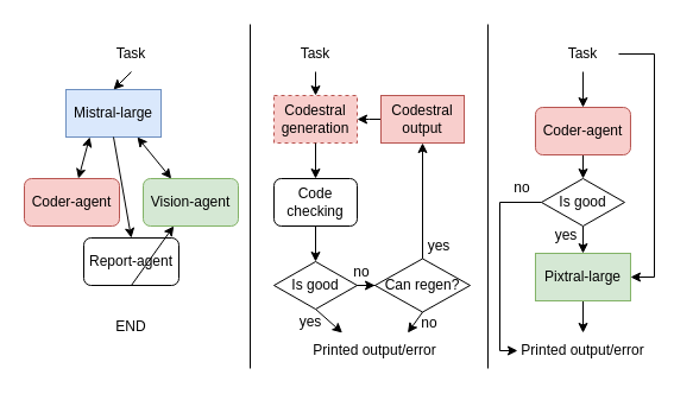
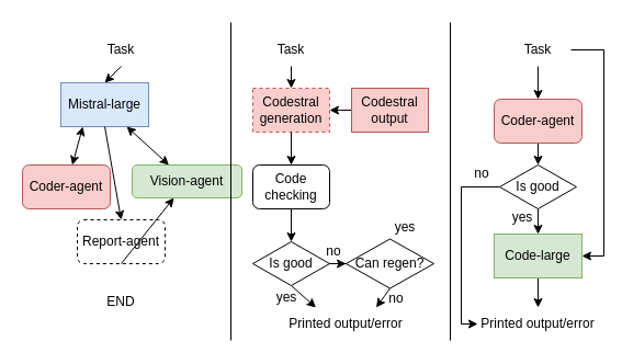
  <mxCell id="0" />
  <mxCell id="1" parent="0" />
  <mxCell id="2" value="Mistral-large" style="rounded=0;whiteSpace=wrap;html=1;fillColor=#dae8fc;strokeColor=#6c8ebf;" vertex="1" parent="1"><mxGeometry x="55" y="75" width="80" height="40" as="geometry" /></mxCell>
  <mxCell id="3" value="Coder-agent" style="rounded=1;whiteSpace=wrap;html=1;fillColor=#f8cecc;strokeColor=#b85450;" vertex="1" parent="1"><mxGeometry x="20" y="150" width="80" height="40" as="geometry" /></mxCell>
- <mxCell id="4" value="Vision-agent" style="rounded=1;whiteSpace=wrap;html=1;fillColor=#d5e8d4;strokeColor=#82b366;" vertex="1" parent="1"><mxGeometry x="120" y="150" width="80" height="40" as="geometry" /></mxCell>
- <mxCell id="5" value="Report-agent" style="rounded=1;whiteSpace=wrap;html=1;" vertex="1" parent="1"><mxGeometry x="70" y="200" width="80" height="40" as="geometry" /></mxCell>
+ <mxCell id="4" value="Vision-agent" style="rounded=1;whiteSpace=wrap;html=1;fillColor=#d5e8d4;strokeColor=#82b366;" vertex="1" parent="1"><mxGeometry x="120" y="150" width="100" height="30" as="geometry" /></mxCell>
+ <mxCell id="5" value="Report-agent" style="rounded=1;whiteSpace=wrap;html=1;dashed=1;" vertex="1" parent="1"><mxGeometry x="70" y="200" width="80" height="40" as="geometry" /></mxCell>
  <mxCell id="6" value="" style="endArrow=classic;html=1;rounded=0;exitX=0.25;exitY=1;exitDx=0;exitDy=0;startArrow=classic;startFill=1;" edge="1" parent="1" source="2" target="3"><mxGeometry width="50" height="50" relative="1" as="geometry"><mxPoint x="220" y="180" as="sourcePoint" /><mxPoint x="270" y="130" as="targetPoint" /></mxGeometry></mxCell>
  <mxCell id="7" value="" style="endArrow=classic;html=1;rounded=0;exitX=0.75;exitY=1;exitDx=0;exitDy=0;startArrow=classic;startFill=1;" edge="1" parent="1" source="2" target="4"><mxGeometry width="50" height="50" relative="1" as="geometry"><mxPoint x="95" y="130" as="sourcePoint" /><mxPoint x="74" y="160" as="targetPoint" /></mxGeometry></mxCell>
  <mxCell id="8" value="" style="endArrow=classic;html=1;rounded=0;exitX=0.5;exitY=1;exitDx=0;exitDy=0;entryX=0.5;entryY=0;entryDx=0;entryDy=0;" edge="1" parent="1" source="2" target="5"><mxGeometry width="50" height="50" relative="1" as="geometry"><mxPoint x="220" y="180" as="sourcePoint" /><mxPoint x="270" y="130" as="targetPoint" /></mxGeometry></mxCell>
  <mxCell id="9" value="" style="endArrow=classic;html=1;rounded=0;exitX=0.5;exitY=1;exitDx=0;exitDy=0;" edge="1" parent="1" source="5" target="4"><mxGeometry width="50" height="50" relative="1" as="geometry"><mxPoint x="220" y="180" as="sourcePoint" /><mxPoint x="110" y="260" as="targetPoint" /></mxGeometry></mxCell>
  <mxCell id="10" value="END" style="text;html=1;align=center;verticalAlign=middle;whiteSpace=wrap;rounded=0;" vertex="1" parent="1"><mxGeometry x="80" y="260" width="60" height="30" as="geometry" /></mxCell>
  <mxCell id="11" value="" style="endArrow=none;html=1;rounded=0;" edge="1" parent="1"><mxGeometry width="50" height="50" relative="1" as="geometry"><mxPoint x="210" y="310" as="sourcePoint" /><mxPoint x="210" y="20" as="targetPoint" /></mxGeometry></mxCell>
  <mxCell id="12" value="" style="endArrow=classic;html=1;rounded=0;exitX=0.5;exitY=1;exitDx=0;exitDy=0;entryX=0.5;entryY=0;entryDx=0;entryDy=0;" edge="1" parent="1" source="20" target="13"><mxGeometry width="50" height="50" relative="1" as="geometry"><mxPoint x="265" y="80" as="sourcePoint" /><mxPoint x="264.76" y="120" as="targetPoint" /></mxGeometry></mxCell>
  <mxCell id="13" value="Codestral&lt;div&gt;generation&lt;/div&gt;" style="rounded=0;whiteSpace=wrap;html=1;fillColor=#f8cecc;strokeColor=#b85450;dashed=1;" vertex="1" parent="1"><mxGeometry x="230" y="80" width="70" height="40" as="geometry" /></mxCell>
  <mxCell id="14" value="" style="edgeStyle=orthogonalEdgeStyle;rounded=0;orthogonalLoop=1;jettySize=auto;html=1;entryX=0.5;entryY=0;entryDx=0;entryDy=0;" edge="1" parent="1" source="15" target="24"><mxGeometry relative="1" as="geometry" /></mxCell>
  <mxCell id="15" value="Code checking" style="rounded=1;whiteSpace=wrap;html=1;" vertex="1" parent="1"><mxGeometry x="230" y="150" width="70" height="40" as="geometry" /></mxCell>
  <mxCell id="16" value="" style="edgeStyle=orthogonalEdgeStyle;rounded=0;orthogonalLoop=1;jettySize=auto;html=1;entryX=1;entryY=0.5;entryDx=0;entryDy=0;exitX=0;exitY=0.5;exitDx=0;exitDy=0;" edge="1" parent="1" source="17" target="13"><mxGeometry relative="1" as="geometry"><Array as="points"><mxPoint x="310" y="100" /><mxPoint x="310" y="100" /></Array></mxGeometry></mxCell>
  <mxCell id="17" value="Codestral&lt;div&gt;output&lt;/div&gt;" style="rounded=0;whiteSpace=wrap;html=1;fillColor=#f8cecc;strokeColor=#b85450;" vertex="1" parent="1"><mxGeometry x="320" y="80" width="70" height="40" as="geometry" /></mxCell>
  <mxCell id="18" value="" style="endArrow=classic;html=1;rounded=0;entryX=0.5;entryY=0;entryDx=0;entryDy=0;exitX=0.5;exitY=1;exitDx=0;exitDy=0;" edge="1" parent="1" source="19" target="2"><mxGeometry width="50" height="50" relative="1" as="geometry"><mxPoint x="120.24" y="30" as="sourcePoint" /><mxPoint x="120" y="70" as="targetPoint" /></mxGeometry></mxCell>
  <mxCell id="19" value="Task" style="text;html=1;align=center;verticalAlign=middle;whiteSpace=wrap;rounded=0;" vertex="1" parent="1"><mxGeometry x="80" y="30" width="60" height="30" as="geometry" /></mxCell>
  <mxCell id="20" value="Task" style="text;html=1;align=center;verticalAlign=middle;whiteSpace=wrap;rounded=0;" vertex="1" parent="1"><mxGeometry x="235" y="30" width="60" height="30" as="geometry" /></mxCell>
  <mxCell id="21" value="" style="endArrow=classic;html=1;rounded=0;exitX=0.5;exitY=1;exitDx=0;exitDy=0;entryX=0.5;entryY=0;entryDx=0;entryDy=0;" edge="1" parent="1" source="13" target="15"><mxGeometry width="50" height="50" relative="1" as="geometry"><mxPoint x="260" y="180" as="sourcePoint" /><mxPoint x="310" y="130" as="targetPoint" /></mxGeometry></mxCell>
  <mxCell id="22" value="" style="edgeStyle=orthogonalEdgeStyle;rounded=0;orthogonalLoop=1;jettySize=auto;html=1;" edge="1" parent="1" source="24" target="27"><mxGeometry relative="1" as="geometry" /></mxCell>
  <mxCell id="23" value="" style="rounded=0;orthogonalLoop=1;jettySize=auto;html=1;entryX=0.25;entryY=0;entryDx=0;entryDy=0;exitX=0.5;exitY=1;exitDx=0;exitDy=0;" edge="1" parent="1" source="24" target="28"><mxGeometry relative="1" as="geometry" /></mxCell>
  <mxCell id="24" value="Is good" style="rhombus;whiteSpace=wrap;html=1;" vertex="1" parent="1"><mxGeometry x="230" y="220" width="70" height="40" as="geometry" /></mxCell>
- <mxCell id="25" value="" style="edgeStyle=orthogonalEdgeStyle;rounded=0;orthogonalLoop=1;jettySize=auto;html=1;" edge="1" parent="1" source="27" target="17"><mxGeometry relative="1" as="geometry" /></mxCell>
  <mxCell id="26" value="" style="rounded=0;orthogonalLoop=1;jettySize=auto;html=1;entryX=0.75;entryY=0;entryDx=0;entryDy=0;exitX=0.5;exitY=1;exitDx=0;exitDy=0;" edge="1" parent="1" source="27" target="28"><mxGeometry relative="1" as="geometry" /></mxCell>
  <mxCell id="27" value="Can regen?" style="rhombus;whiteSpace=wrap;html=1;" vertex="1" parent="1"><mxGeometry x="315" y="217.5" width="80" height="45" as="geometry" /></mxCell>
  <mxCell id="28" value="Printed output/error" style="text;html=1;align=center;verticalAlign=middle;whiteSpace=wrap;rounded=0;" vertex="1" parent="1"><mxGeometry x="260" y="280" width="110" height="30" as="geometry" /></mxCell>
  <mxCell id="29" value="yes" style="text;html=1;align=center;verticalAlign=middle;whiteSpace=wrap;rounded=0;" vertex="1" parent="1"><mxGeometry x="246" y="256" width="30" height="30" as="geometry" /></mxCell>
  <mxCell id="30" value="yes" style="text;html=1;align=center;verticalAlign=middle;whiteSpace=wrap;rounded=0;" vertex="1" parent="1"><mxGeometry x="354" y="190" width="30" height="33" as="geometry" /></mxCell>
  <mxCell id="31" value="no" style="text;html=1;align=center;verticalAlign=middle;whiteSpace=wrap;rounded=0;" vertex="1" parent="1"><mxGeometry x="346" y="257" width="30" height="30" as="geometry" /></mxCell>
  <mxCell id="32" value="no" style="text;html=1;align=center;verticalAlign=middle;whiteSpace=wrap;rounded=0;" vertex="1" parent="1"><mxGeometry x="289" y="214" width="30" height="30" as="geometry" /></mxCell>
  <mxCell id="33" value="" style="endArrow=none;html=1;rounded=0;" edge="1" parent="1"><mxGeometry width="50" height="50" relative="1" as="geometry"><mxPoint x="410" y="310" as="sourcePoint" /><mxPoint x="410" y="20" as="targetPoint" /></mxGeometry></mxCell>
  <mxCell id="34" value="" style="endArrow=classic;html=1;rounded=0;exitX=0.5;exitY=1;exitDx=0;exitDy=0;entryX=0.5;entryY=0;entryDx=0;entryDy=0;" edge="1" parent="1" source="35" target="41"><mxGeometry width="50" height="50" relative="1" as="geometry"><mxPoint x="489.98" y="80" as="sourcePoint" /><mxPoint x="489.98" y="80" as="targetPoint" /></mxGeometry></mxCell>
  <mxCell id="35" value="Task" style="text;html=1;align=center;verticalAlign=middle;whiteSpace=wrap;rounded=0;" vertex="1" parent="1"><mxGeometry x="459.98" y="30" width="60" height="30" as="geometry" /></mxCell>
  <mxCell id="36" value="" style="rounded=0;orthogonalLoop=1;jettySize=auto;html=1;entryX=1;entryY=0.5;entryDx=0;entryDy=0;exitX=1;exitY=0.5;exitDx=0;exitDy=0;edgeStyle=orthogonalEdgeStyle;" edge="1" parent="1" source="35" target="43"><mxGeometry relative="1" as="geometry"><mxPoint x="512.48" y="280" as="targetPoint" /></mxGeometry></mxCell>
  <mxCell id="37" value="" style="edgeStyle=orthogonalEdgeStyle;rounded=0;orthogonalLoop=1;jettySize=auto;html=1;entryX=0;entryY=0.5;entryDx=0;entryDy=0;exitX=0;exitY=0.5;exitDx=0;exitDy=0;" edge="1" parent="1" source="39" target="44"><mxGeometry relative="1" as="geometry"><Array as="points"><mxPoint x="420" y="170" /><mxPoint x="420" y="295" /></Array></mxGeometry></mxCell>
  <mxCell id="38" value="" style="edgeStyle=orthogonalEdgeStyle;rounded=0;orthogonalLoop=1;jettySize=auto;html=1;entryX=0.5;entryY=0;entryDx=0;entryDy=0;" edge="1" parent="1" source="39" target="43"><mxGeometry relative="1" as="geometry" /></mxCell>
  <mxCell id="39" value="Is good" style="rhombus;whiteSpace=wrap;html=1;" vertex="1" parent="1"><mxGeometry x="454.98" y="150" width="70" height="40" as="geometry" /></mxCell>
  <mxCell id="40" value="" style="edgeStyle=orthogonalEdgeStyle;rounded=0;orthogonalLoop=1;jettySize=auto;html=1;" edge="1" parent="1" source="41"><mxGeometry relative="1" as="geometry"><mxPoint x="490" y="150" as="targetPoint" /></mxGeometry></mxCell>
  <mxCell id="41" value="Coder-agent" style="rounded=1;whiteSpace=wrap;html=1;fillColor=#f8cecc;strokeColor=#b85450;" vertex="1" parent="1"><mxGeometry x="449.98" y="90" width="80" height="40" as="geometry" /></mxCell>
  <mxCell id="42" value="" style="edgeStyle=orthogonalEdgeStyle;rounded=0;orthogonalLoop=1;jettySize=auto;html=1;" edge="1" parent="1" source="43" target="44"><mxGeometry relative="1" as="geometry" /></mxCell>
- <mxCell id="43" value="Pixtral-large" style="rounded=0;whiteSpace=wrap;html=1;fillColor=#d5e8d4;strokeColor=#82b366;" vertex="1" parent="1"><mxGeometry x="449.98" y="213" width="80" height="40" as="geometry" /></mxCell>
+ <mxCell id="43" value="Code-large" style="rounded=0;whiteSpace=wrap;html=1;fillColor=#d5e8d4;strokeColor=#82b366;" vertex="1" parent="1"><mxGeometry x="449.98" y="213" width="80" height="40" as="geometry" /></mxCell>
  <mxCell id="44" value="Printed output/error" style="text;html=1;align=center;verticalAlign=middle;whiteSpace=wrap;rounded=0;" vertex="1" parent="1"><mxGeometry x="434.98" y="280" width="110" height="30" as="geometry" /></mxCell>
  <mxCell id="45" value="no" style="text;html=1;align=center;verticalAlign=middle;whiteSpace=wrap;rounded=0;" vertex="1" parent="1"><mxGeometry x="424" y="143" width="30" height="30" as="geometry" /></mxCell>
  <mxCell id="46" value="yes" style="text;html=1;align=center;verticalAlign=middle;whiteSpace=wrap;rounded=0;" vertex="1" parent="1"><mxGeometry x="461" y="181" width="30" height="33" as="geometry" /></mxCell>
